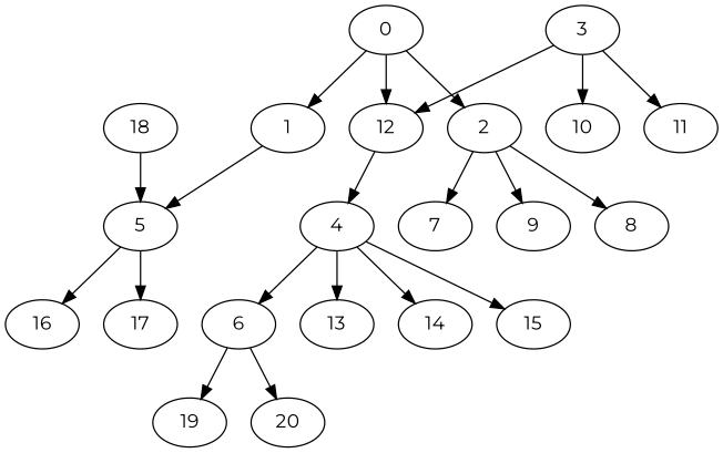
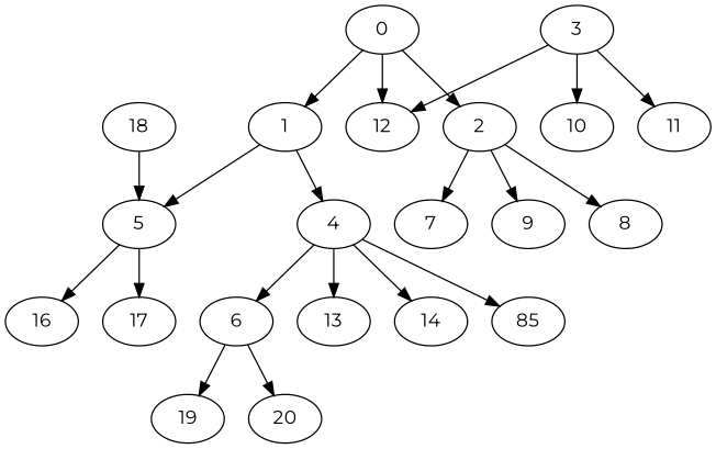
  digraph {
    "Duplicate states"=0
    GraphType=OutTree
    "Max states in OPEN"=0
    Modes="120000ms; topo-ordered tasks, ; Pruning: task equivalence, fixed order ready list, ; F-value: ; Optimisation: best schedule length (SL) optimisation on equal, "
    NumberOfTasks=21
    "Pruned using list schedule length"=2451008
    "States removed from OPEN"=0
    TargetSystem="Homogeneous-2"
    "Time to schedule (ms)"=3262
    "Total idle time"=29
    "Total schedule length"=75
    "Total sequential time"=120
    "Total states created"=4857148
    fontname=Montserrat
    node ["Finish time"=32 Processor=0 "Start time"=32 Weight=7 fontname=Montserrat]
    edge [Weight=53 fontname=Montserrat]
    0 ["Finish time"=6 "Start time"=0 Weight=6]
    1 ["Finish time"=10 "Start time"=6 Weight=4]
    2 ["Finish time"=57 "Start time"=50]
    12 ["Finish time"=25 "Start time"=16 Weight=9]
    5 ["Start time"=25]
    4 [Processor=1 "Start time"=28 Weight=4]
    8 ["Finish time"=74 "Start time"=66 Weight=8]
    7 ["Finish time"=66 "Start time"=60 Weight=6]
    9 ["Finish time"=60 "Start time"=57 Weight=3]
    3 ["Finish time"=12 "Start time"=10 Weight=2]
    10 ["Finish time"=62 Processor=1 "Start time"=56 Weight=6]
    11 ["Finish time"=16 "Start time"=12 Weight=4]
    16 ["Finish time"=50 "Start time"=43]
    17 ["Finish time"=36 Weight=4]
    6 ["Finish time"=71 Processor=1 "Start time"=63 Weight=8]
    13 ["Finish time"=56 Processor=1 "Start time"=47 Weight=9]
    14 ["Finish time"=47 Processor=1 "Start time"=39 Weight=8]
-   15 ["Finish time"=39 Processor=1]
+   15 ["Finish time"=39 Processor=1 label=85]
    19 ["Finish time"=73 Processor=1 "Start time"=71 Weight=2]
    20 ["Finish time"=75 Processor=1 "Start time"=73 Weight=2]
    18 ["Finish time"=43 "Start time"=36]
    0 -> 1 [Weight=36]
    0 -> 2
    0 -> 12
    1 -> 5 [Weight=36]
-   12 -> 4 [Weight=18]
+   1 -> 4 [Weight=18]
    2 -> 8 [Weight=89]
    2 -> 7 [Weight=80]
    2 -> 9 [Weight=62]
    5 -> 16
    5 -> 17 [Weight=71]
    4 -> 6
    4 -> 13 [Weight=80]
    4 -> 14 [Weight=27]
    4 -> 15 [Weight=89]
    3 -> 12 [Weight=62]
    3 -> 10 [Weight=44]
    3 -> 11 [Weight=89]
    6 -> 19 [Weight=36]
    6 -> 20 [Weight=80]
    18 -> 5 [Weight=89]
  }
